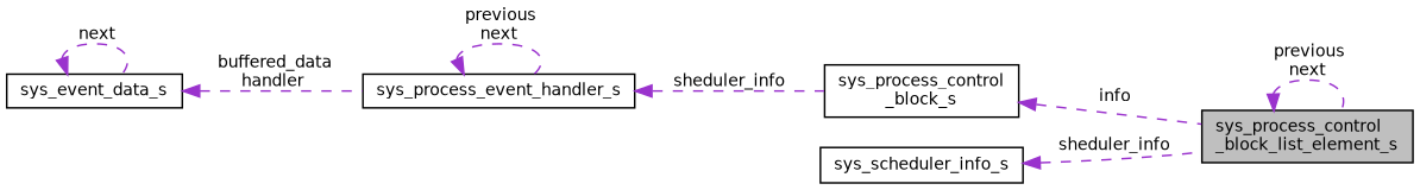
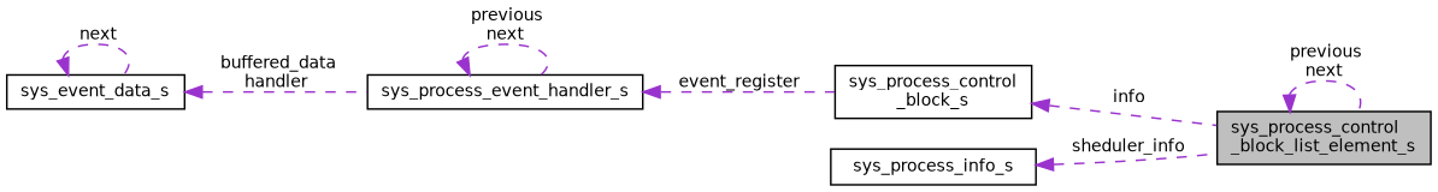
  digraph {
    rankdir=LR
    node [color=black fillcolor=white fontname=Helvetica fontsize=10 shape=record style=filled]
    edge [color=darkorchid3 dir=back fontname=Helvetica fontsize=10 labelfontname=Helvetica labelfontsize=10 style=dashed]
    n1 [fillcolor=grey75 fontcolor=black height=0.2 label="sys_process_control\l_block_list_element_s" width=0.4]
    n2 [height=0.2 label="sys_process_control\l_block_s" width=0.4]
-   n3 [height=0.2 label=sys_scheduler_info_s width=0.4]
+   n3 [height=0.2 label=sys_process_info_s width=0.4]
    n4 [height=0.2 label=sys_process_event_handler_s width=0.4]
    n5 [height=0.2 label=sys_event_data_s width=0.4]
    n1 -> n1 [label=" previous\nnext"]
    n2 -> n1 [label=" info"]
    n3 -> n1 [label=" sheduler_info"]
-   n4 -> n2 [label=" sheduler_info"]
+   n4 -> n2 [label=" event_register"]
    n4 -> n4 [label=" previous\nnext"]
    n5 -> n4 [label=" buffered_data\nhandler"]
    n5 -> n5 [label=" next"]
  }
